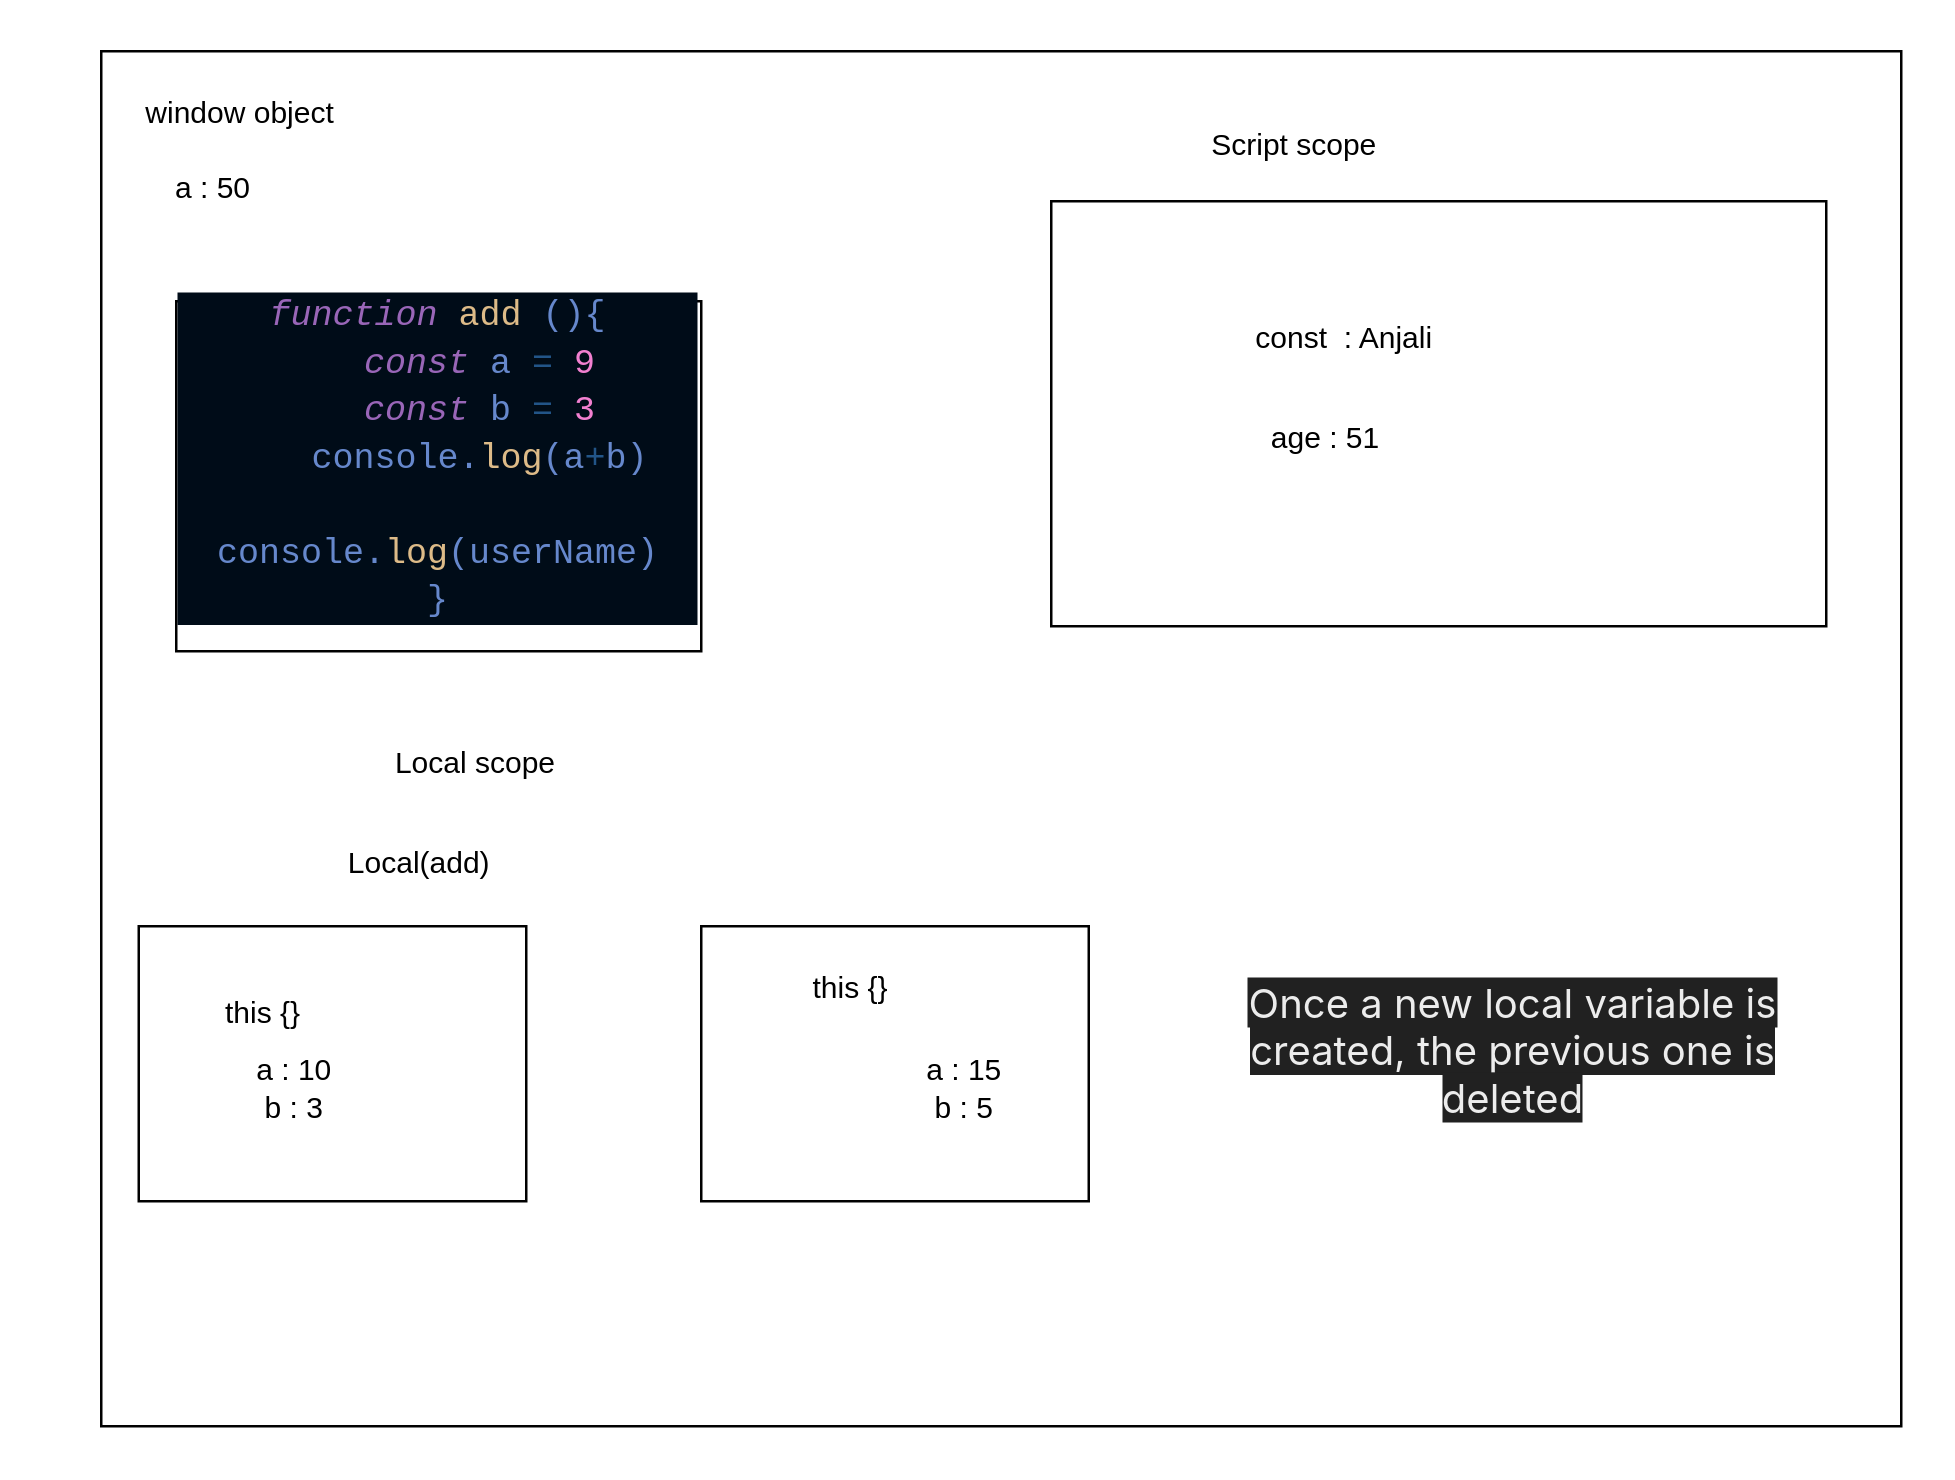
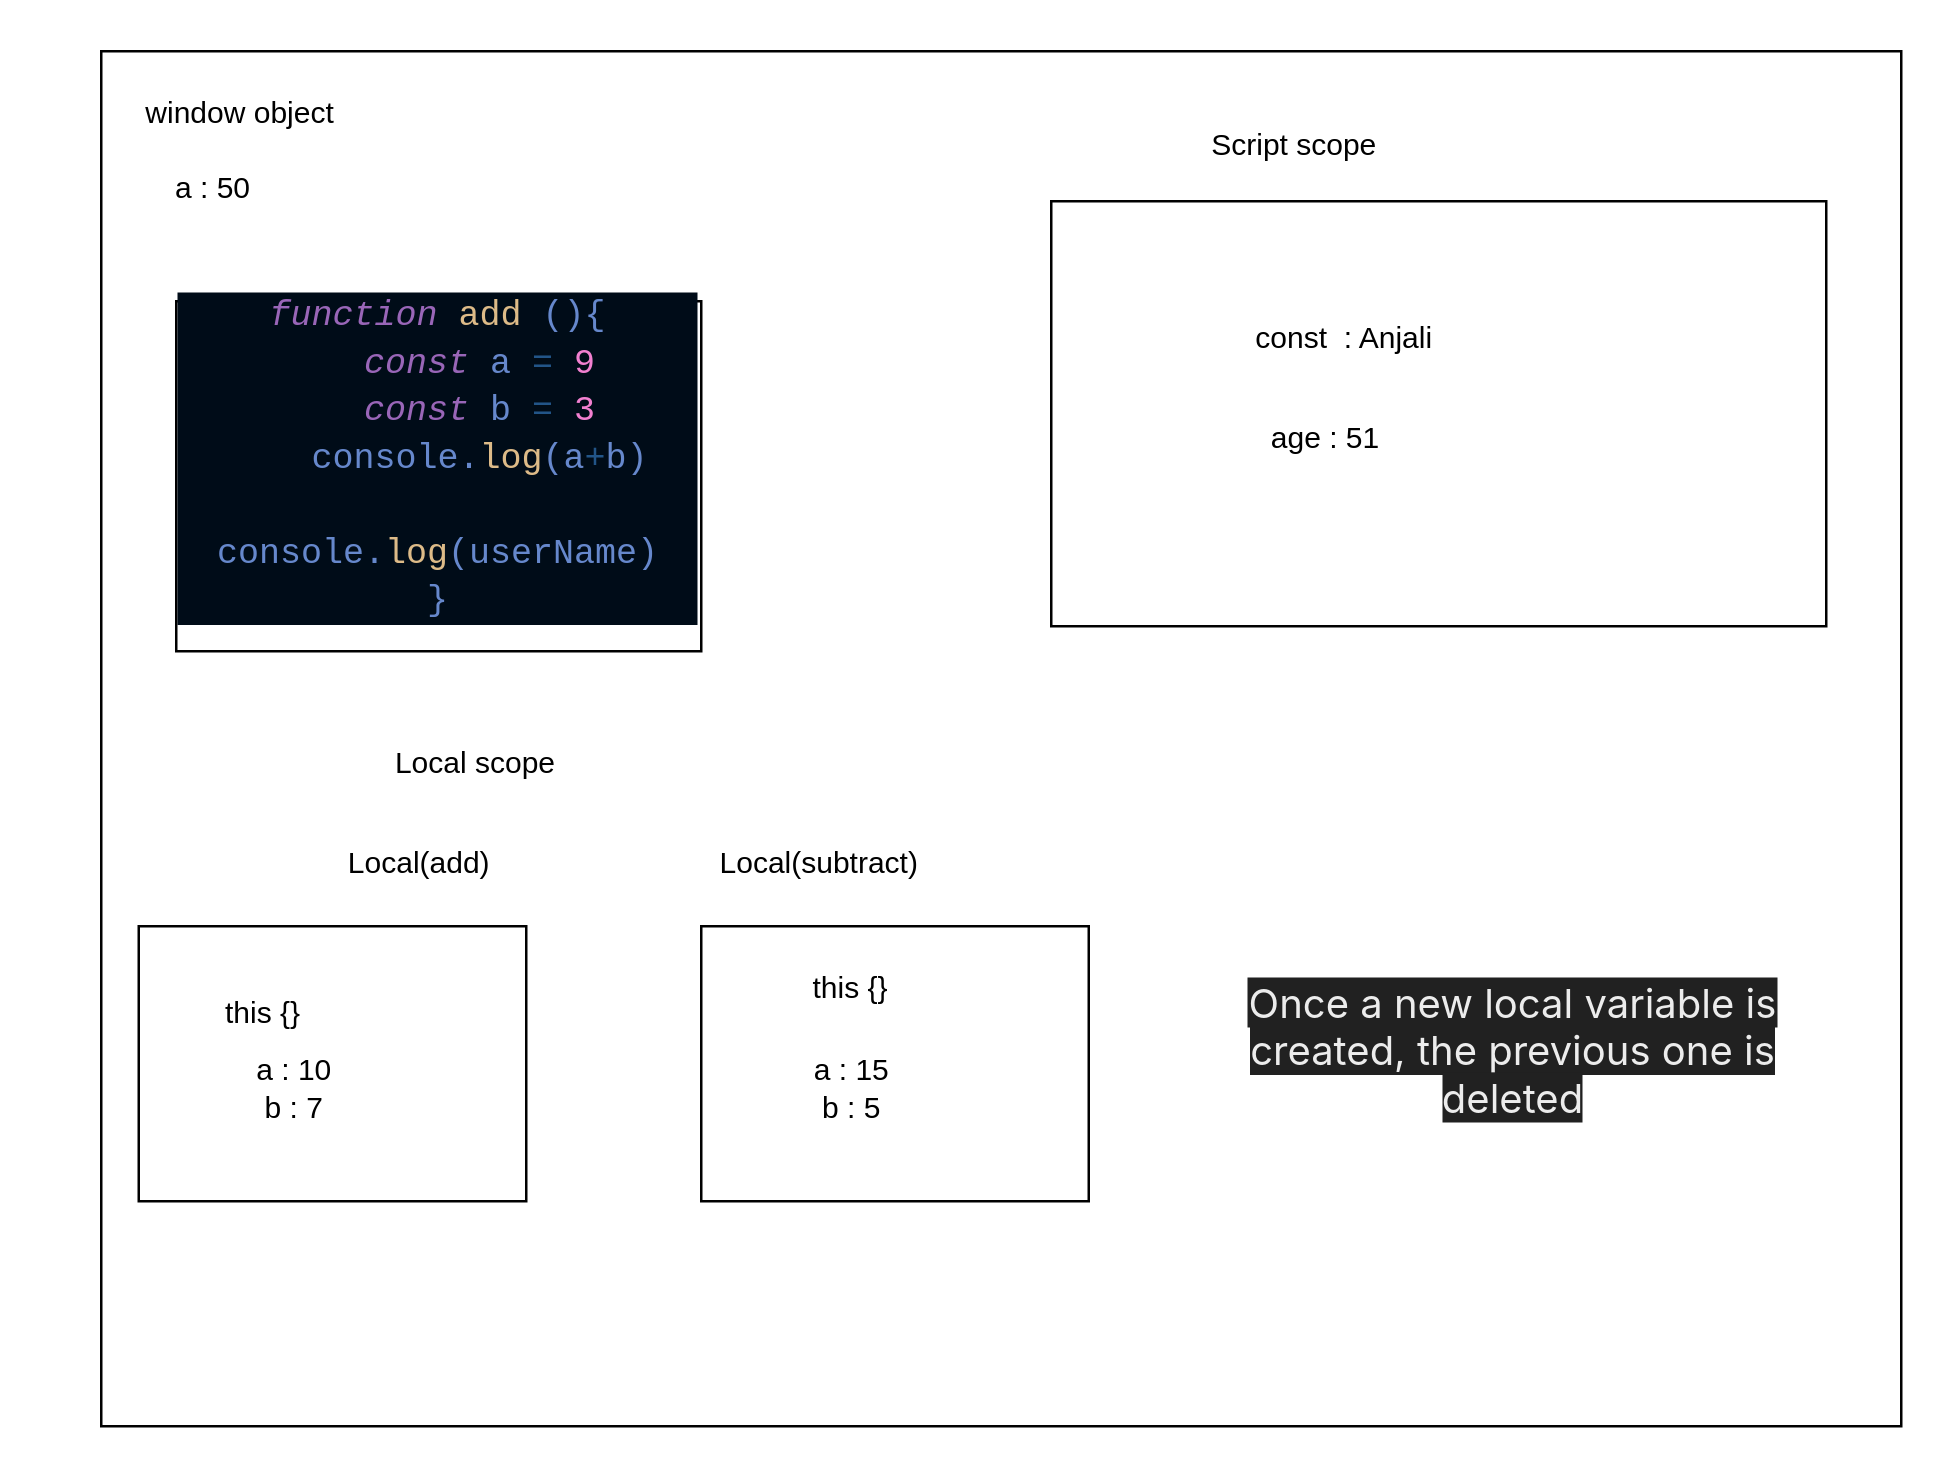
  <mxCell id="0" />
  <mxCell id="1" parent="0" />
  <mxCell id="2" value="" style="whiteSpace=wrap;html=1;" parent="1" vertex="1"><mxGeometry x="40" y="20" width="720" height="550" as="geometry" /></mxCell>
  <mxCell id="3" value="window object&amp;nbsp;" style="text;strokeColor=none;align=center;fillColor=none;html=1;verticalAlign=middle;whiteSpace=wrap;rounded=0;" parent="1" vertex="1"><mxGeometry x="20" y="30" width="155" height="30" as="geometry" /></mxCell>
  <mxCell id="4" value="a : 50" style="text;strokeColor=none;align=center;fillColor=none;html=1;verticalAlign=middle;whiteSpace=wrap;rounded=0;" parent="1" vertex="1"><mxGeometry x="55" y="60" width="60" height="30" as="geometry" /></mxCell>
  <mxCell id="5" value="Local scope" style="text;strokeColor=none;align=center;fillColor=none;html=1;verticalAlign=middle;whiteSpace=wrap;rounded=0;" parent="1" vertex="1"><mxGeometry x="60" y="290" width="260" height="30" as="geometry" /></mxCell>
  <mxCell id="6" value="&#10;&lt;div style=&quot;color: rgb(102, 136, 204); background-color: rgb(0, 12, 24); font-family: &amp;quot;cascadia code&amp;quot;, Consolas, &amp;quot;Courier New&amp;quot;, monospace, Consolas, &amp;quot;Courier New&amp;quot;, monospace; font-weight: normal; font-size: 14px; line-height: 19px;&quot;&gt;&lt;div&gt;&lt;span style=&quot;color: #9966b8;font-style: italic;&quot;&gt;function&lt;/span&gt;&lt;span style=&quot;color: #6688cc;&quot;&gt; &lt;/span&gt;&lt;span style=&quot;color: #ddbb88;&quot;&gt;add&lt;/span&gt;&lt;span style=&quot;color: #6688cc;&quot;&gt; (){&lt;/span&gt;&lt;/div&gt;&lt;div&gt;&lt;span style=&quot;color: #6688cc;&quot;&gt;&amp;nbsp; &amp;nbsp; &lt;/span&gt;&lt;span style=&quot;color: #9966b8;font-style: italic;&quot;&gt;const&lt;/span&gt;&lt;span style=&quot;color: #6688cc;&quot;&gt; &lt;/span&gt;&lt;span style=&quot;color: #6688cc;&quot;&gt;a&lt;/span&gt;&lt;span style=&quot;color: #6688cc;&quot;&gt; &lt;/span&gt;&lt;span style=&quot;color: #225588;&quot;&gt;=&lt;/span&gt;&lt;span style=&quot;color: #6688cc;&quot;&gt; &lt;/span&gt;&lt;span style=&quot;color: #f280d0;&quot;&gt;9&lt;/span&gt;&lt;/div&gt;&lt;div&gt;&lt;span style=&quot;color: #6688cc;&quot;&gt;&amp;nbsp; &amp;nbsp; &lt;/span&gt;&lt;span style=&quot;color: #9966b8;font-style: italic;&quot;&gt;const&lt;/span&gt;&lt;span style=&quot;color: #6688cc;&quot;&gt; &lt;/span&gt;&lt;span style=&quot;color: #6688cc;&quot;&gt;b&lt;/span&gt;&lt;span style=&quot;color: #6688cc;&quot;&gt; &lt;/span&gt;&lt;span style=&quot;color: #225588;&quot;&gt;=&lt;/span&gt;&lt;span style=&quot;color: #6688cc;&quot;&gt; &lt;/span&gt;&lt;span style=&quot;color: #f280d0;&quot;&gt;3&lt;/span&gt;&lt;/div&gt;&lt;div&gt;&lt;span style=&quot;color: #6688cc;&quot;&gt;&amp;nbsp; &amp;nbsp; &lt;/span&gt;&lt;span style=&quot;color: #6688cc;&quot;&gt;console&lt;/span&gt;&lt;span style=&quot;color: #6688cc;&quot;&gt;.&lt;/span&gt;&lt;span style=&quot;color: #ddbb88;&quot;&gt;log&lt;/span&gt;&lt;span style=&quot;color: #6688cc;&quot;&gt;(&lt;/span&gt;&lt;span style=&quot;color: #6688cc;&quot;&gt;a&lt;/span&gt;&lt;span style=&quot;color: #225588;&quot;&gt;+&lt;/span&gt;&lt;span style=&quot;color: #6688cc;&quot;&gt;b&lt;/span&gt;&lt;span style=&quot;color: #6688cc;&quot;&gt;)&lt;/span&gt;&lt;/div&gt;&lt;div&gt;&lt;span style=&quot;color: #6688cc;&quot;&gt;&amp;nbsp; &amp;nbsp; &lt;/span&gt;&lt;span style=&quot;color: #6688cc;&quot;&gt;console&lt;/span&gt;&lt;span style=&quot;color: #6688cc;&quot;&gt;.&lt;/span&gt;&lt;span style=&quot;color: #ddbb88;&quot;&gt;log&lt;/span&gt;&lt;span style=&quot;color: #6688cc;&quot;&gt;(&lt;/span&gt;&lt;span style=&quot;color: #6688cc;&quot;&gt;userName&lt;/span&gt;&lt;span style=&quot;color: #6688cc;&quot;&gt;)&lt;/span&gt;&lt;/div&gt;&lt;div&gt;&lt;span style=&quot;color: #6688cc;&quot;&gt;}&lt;/span&gt;&lt;/div&gt;&lt;/div&gt;&#10;&#10;" style="whiteSpace=wrap;html=1;" parent="1" vertex="1"><mxGeometry x="70" y="120" width="210" height="140" as="geometry" /></mxCell>
  <mxCell id="7" value="Local(add)" style="text;strokeColor=none;align=center;fillColor=none;html=1;verticalAlign=middle;whiteSpace=wrap;rounded=0;" parent="1" vertex="1"><mxGeometry x="110" y="330" width="115" height="30" as="geometry" /></mxCell>
  <mxCell id="8" value="" style="whiteSpace=wrap;html=1;rounded=0;fontFamily=Helvetica;fontSize=12;fontColor=default;fillColor=none;gradientColor=none;" parent="1" vertex="1"><mxGeometry x="55" y="370" width="155" height="110" as="geometry" /></mxCell>
  <mxCell id="9" value="this {}&lt;br&gt;" style="text;strokeColor=none;align=center;fillColor=none;html=1;verticalAlign=middle;whiteSpace=wrap;rounded=0;fontFamily=Helvetica;fontSize=12;fontColor=default;" parent="1" vertex="1"><mxGeometry x="60" y="390" width="90" height="30" as="geometry" /></mxCell>
- <mxCell id="10" value="a : 10&lt;br&gt;b : 3" style="text;strokeColor=none;align=center;fillColor=none;html=1;verticalAlign=middle;whiteSpace=wrap;rounded=0;fontFamily=Helvetica;fontSize=12;fontColor=default;" parent="1" vertex="1"><mxGeometry x="75" y="420" width="85" height="30" as="geometry" /></mxCell>
+ <mxCell id="10" value="a : 10&lt;br&gt;b : 7" style="text;strokeColor=none;align=center;fillColor=none;html=1;verticalAlign=middle;whiteSpace=wrap;rounded=0;fontFamily=Helvetica;fontSize=12;fontColor=default;" parent="1" vertex="1"><mxGeometry x="75" y="420" width="85" height="30" as="geometry" /></mxCell>
  <mxCell id="11" value="" style="whiteSpace=wrap;html=1;rounded=0;fontFamily=Helvetica;fontSize=12;fontColor=default;fillColor=none;gradientColor=none;" parent="1" vertex="1"><mxGeometry x="280" y="370" width="155" height="110" as="geometry" /></mxCell>
  <mxCell id="12" value="this {}&lt;br&gt;" style="text;strokeColor=none;align=center;fillColor=none;html=1;verticalAlign=middle;whiteSpace=wrap;rounded=0;fontFamily=Helvetica;fontSize=12;fontColor=default;" parent="1" vertex="1"><mxGeometry x="295" y="380" width="90" height="30" as="geometry" /></mxCell>
- <mxCell id="13" value="a : 15&lt;br&gt;b : 5" style="text;strokeColor=none;align=center;fillColor=none;html=1;verticalAlign=middle;whiteSpace=wrap;rounded=0;fontFamily=Helvetica;fontSize=12;fontColor=default;" parent="1" vertex="1"><mxGeometry x="342.5" y="420" width="85" height="30" as="geometry" /></mxCell>
+ <mxCell id="13" value="a : 15&lt;br&gt;b : 5" style="text;strokeColor=none;align=center;fillColor=none;html=1;verticalAlign=middle;whiteSpace=wrap;rounded=0;fontFamily=Helvetica;fontSize=12;fontColor=default;" parent="1" vertex="1"><mxGeometry x="297.5" y="420" width="85" height="30" as="geometry" /></mxCell>
+ <mxCell id="14" value="Local(subtract)" style="text;strokeColor=none;align=center;fillColor=none;html=1;verticalAlign=middle;whiteSpace=wrap;rounded=0;" parent="1" vertex="1"><mxGeometry x="270" y="330" width="115" height="30" as="geometry" /></mxCell>
  <mxCell id="15" value="&lt;span style=&quot;color: rgb(236, 236, 236); font-family: ui-sans-serif, -apple-system, system-ui, &amp;quot;Segoe UI&amp;quot;, Roboto, Ubuntu, Cantarell, &amp;quot;Noto Sans&amp;quot;, sans-serif, Helvetica, &amp;quot;Apple Color Emoji&amp;quot;, Arial, &amp;quot;Segoe UI Emoji&amp;quot;, &amp;quot;Segoe UI Symbol&amp;quot;; font-size: 16px; text-align: start; background-color: rgb(33, 33, 33);&quot;&gt;Once a new local variable is created, the previous one is deleted&lt;/span&gt;" style="text;strokeColor=none;align=center;fillColor=none;html=1;verticalAlign=middle;whiteSpace=wrap;rounded=0;" vertex="1" parent="1"><mxGeometry x="480" y="370" width="250" height="100" as="geometry" /></mxCell>
  <mxCell id="16" value="" style="whiteSpace=wrap;html=1;" vertex="1" parent="1"><mxGeometry x="420" y="80" width="310" height="170" as="geometry" /></mxCell>
  <mxCell id="17" value="Script scope" style="text;strokeColor=none;align=center;fillColor=none;html=1;verticalAlign=middle;whiteSpace=wrap;rounded=0;" vertex="1" parent="1"><mxGeometry x="420" y="40" width="195" height="35" as="geometry" /></mxCell>
  <mxCell id="18" value="const&amp;nbsp; : Anjali" style="text;strokeColor=none;align=center;fillColor=none;html=1;verticalAlign=middle;whiteSpace=wrap;rounded=0;" vertex="1" parent="1"><mxGeometry x="480" y="120" width="115" height="30" as="geometry" /></mxCell>
  <mxCell id="19" value="age : 51" style="text;strokeColor=none;align=center;fillColor=none;html=1;verticalAlign=middle;whiteSpace=wrap;rounded=0;" vertex="1" parent="1"><mxGeometry x="500" y="160" width="60" height="30" as="geometry" /></mxCell>
